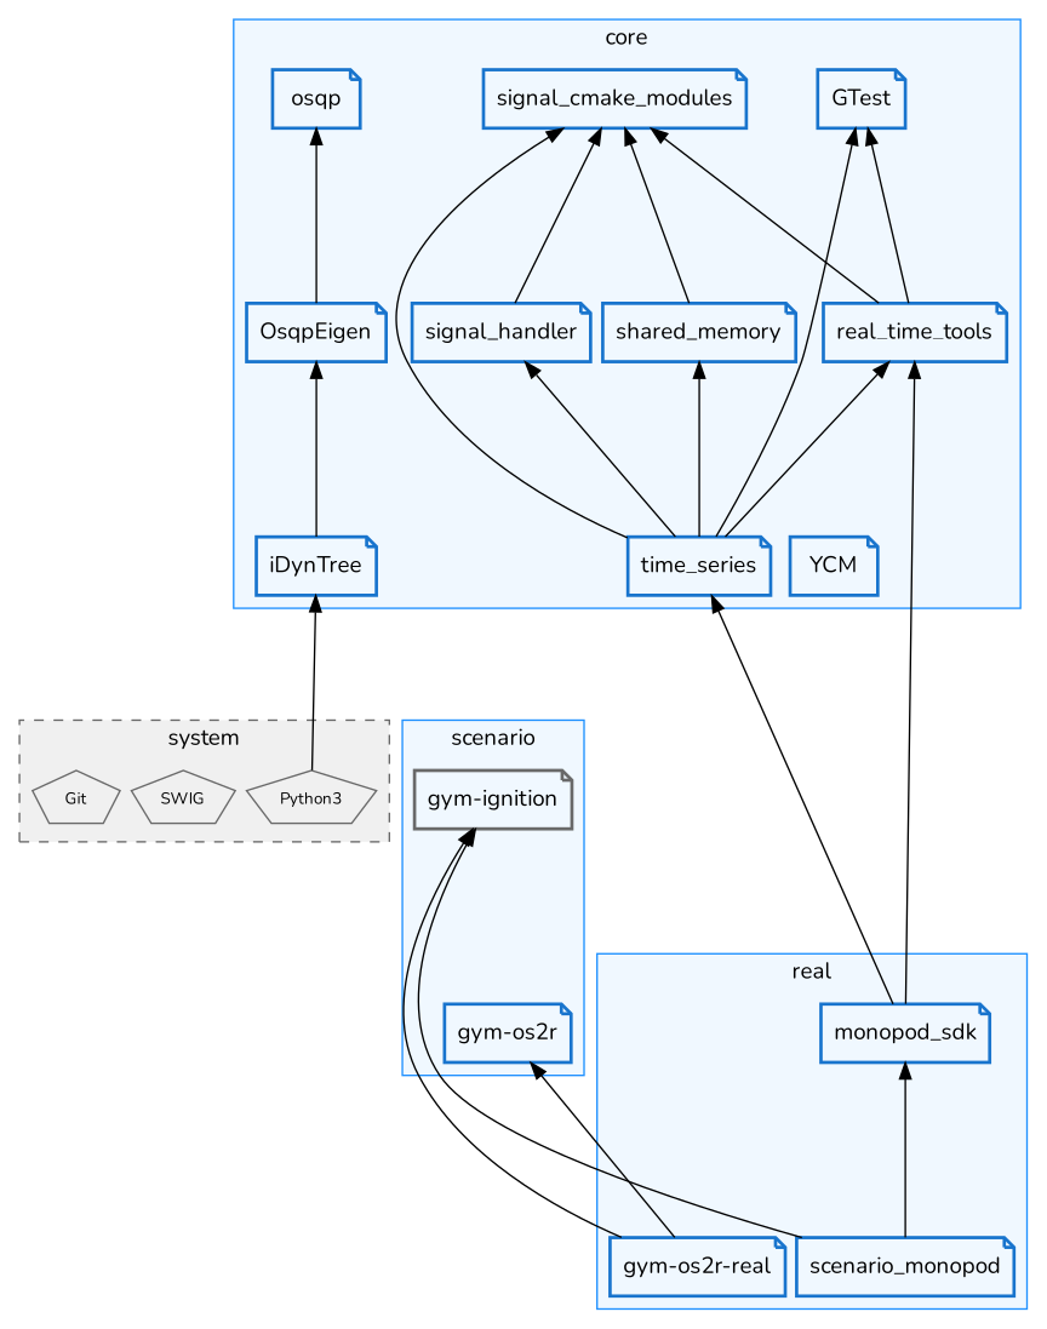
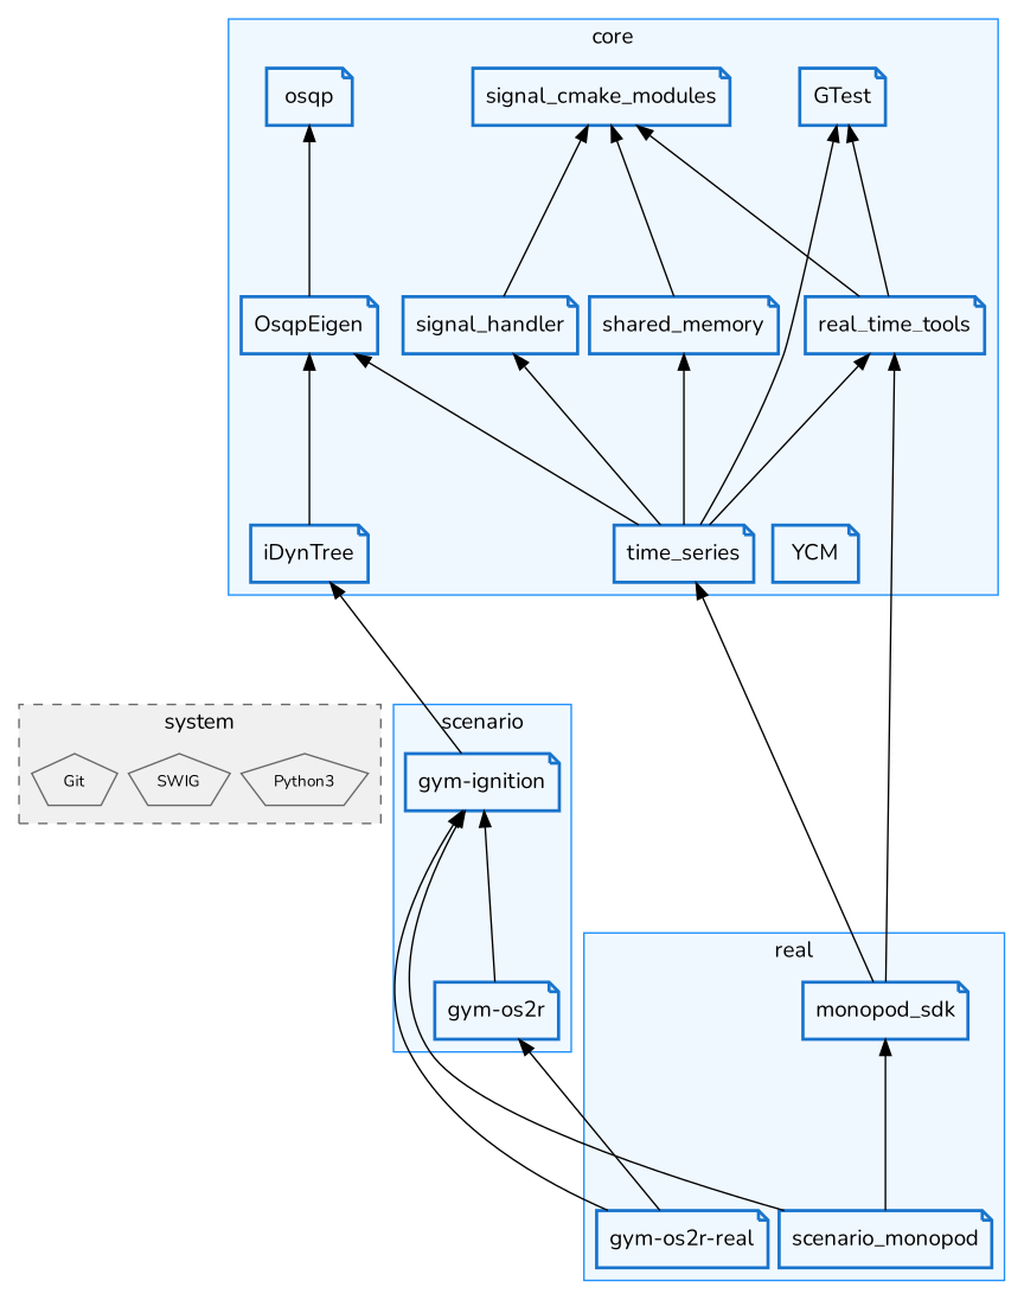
  digraph {
    fontname=Nunito
    nodesep=0.1
    rankdir=BT
    ranksep=1.5
    node [color=dodgerblue3 fontname=Nunito shape=note style=bold]
    edge [fontname=Nunito]
    Python3 [color=dimgray fontsize=10 shape=pentagon style=""]
    SWIG [color=dimgray fontsize=10 shape=pentagon style=""]
    Git [color=dimgray fontsize=10 shape=pentagon style=""]
    n4 [label=YCM]
    n5 [label=signal_cmake_modules]
    n6 [label=GTest]
    n7 [label=real_time_tools]
    n8 [label=signal_handler]
    n9 [label=shared_memory]
    n10 [label=time_series]
    n11 [label=osqp]
    n12 [label=OsqpEigen]
    n13 [label=iDynTree]
    n14 [label=monopod_sdk]
    n15 [label=scenario_monopod]
    n16 [label="gym-os2r-real"]
-   n17 [color=dimgray label="gym-ignition"]
+   n17 [label="gym-ignition"]
    n18 [label="gym-os2r"]
    subgraph cluster_1 {
      bgcolor=gray94
      color=dimgray
      label=system
      labelloc=b
      style=dashed
      Python3
      SWIG
      Git
    }
    subgraph cluster_2 {
      bgcolor=aliceblue
      color=dodgerblue1
      label=core
      labelloc=b
      n4
      n5
      n6
      n7
      n8
      n9
      n10
      n11
      n12
      n13
    }
    subgraph cluster_3 {
      bgcolor=aliceblue
      color=dodgerblue1
      label=real
      labelloc=b
      n14
      n15
      n16
    }
    subgraph cluster_4 {
      bgcolor=aliceblue
      color=dodgerblue1
      label=scenario
      labelloc=b
      n17
      n18
    }
    n7 -> n5
    n7 -> n6
    n8 -> n5
    n9 -> n5
-   n10 -> n5
+   n10 -> n12
    n10 -> n6
    n10 -> n7
    n10 -> n8
    n10 -> n9
    n12 -> n11
    n13 -> n12
    n14 -> n7
    n14 -> n10
    n15 -> n14
    n15 -> n17
    n16 -> n17
    n16 -> n18
-   Python3 -> n13
+   n17 -> n13
+   n18 -> n17
  }
